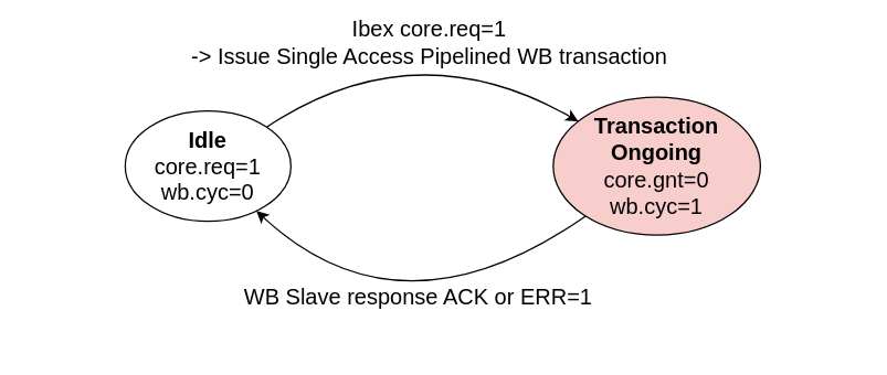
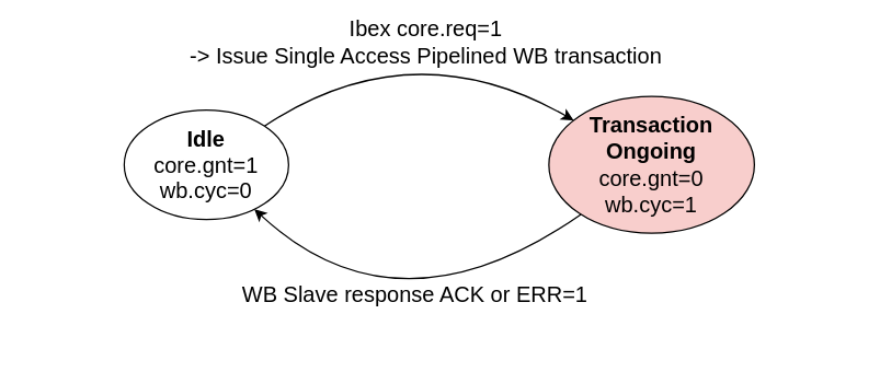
  <mxCell id="0" />
  <mxCell id="1" parent="0" />
  <mxCell id="2" value="" style="rounded=0;whiteSpace=wrap;html=1;strokeColor=none;" vertex="1" parent="1"><mxGeometry x="20" y="90" width="600" height="60" as="geometry" /></mxCell>
- <mxCell id="3" value="&lt;b&gt;Idle&lt;/b&gt;&lt;br&gt;core.req=1&lt;br&gt;wb.cyc=0" style="ellipse;whiteSpace=wrap;html=1;fontSize=16;" parent="1" vertex="1"><mxGeometry x="90" y="80" width="120" height="80" as="geometry" /></mxCell>
+ <mxCell id="3" value="&lt;b&gt;Idle&lt;/b&gt;&lt;br&gt;core.gnt=1&lt;br&gt;wb.cyc=0" style="ellipse;whiteSpace=wrap;html=1;fontSize=16;" parent="1" vertex="1"><mxGeometry x="90" y="80" width="120" height="80" as="geometry" /></mxCell>
  <mxCell id="4" value="&lt;b&gt;Transaction Ongoing&lt;br&gt;&lt;/b&gt;core.gnt=0&lt;br&gt;wb.cyc=1" style="ellipse;whiteSpace=wrap;html=1;fontSize=16;fillColor=#f8cecc;" parent="1" vertex="1"><mxGeometry x="400" y="70" width="150" height="100" as="geometry" /></mxCell>
  <mxCell id="5" value="WB Slave response ACK or ERR=1" style="endArrow=classic;html=1;rounded=0;fontSize=16;curved=1;" parent="1" source="4" target="3" edge="1"><mxGeometry x="-0.132" y="-22" width="50" height="50" relative="1" as="geometry"><mxPoint x="310" y="370" as="sourcePoint" /><mxPoint x="360" y="320" as="targetPoint" /><Array as="points"><mxPoint x="290" y="250" /></Array><mxPoint as="offset" /></mxGeometry></mxCell>
  <mxCell id="6" value="Ibex core.req=1 &lt;br&gt;-&amp;gt; Issue Single Access Pipelined WB transaction" style="endArrow=classic;html=1;rounded=0;fontSize=16;curved=1;labelBackgroundColor=none;" parent="1" source="3" target="4" edge="1"><mxGeometry x="0.078" y="-4" width="50" height="50" relative="1" as="geometry"><mxPoint x="250" y="110" as="sourcePoint" /><mxPoint x="300" y="60" as="targetPoint" /><Array as="points"><mxPoint x="300" y="20" /></Array><mxPoint as="offset" /></mxGeometry></mxCell>
